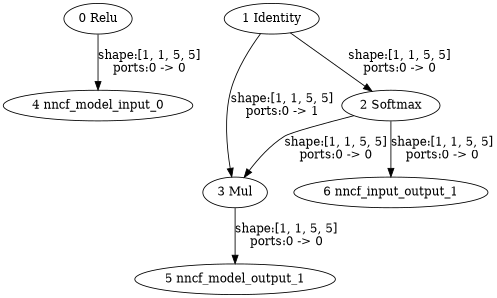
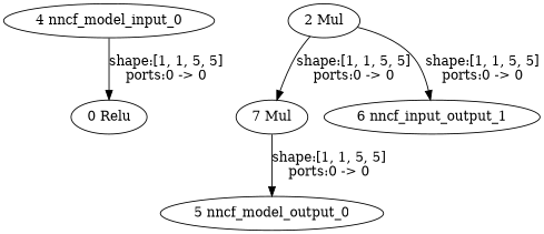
  strict digraph {
    node [type=nncf_model_output]
    edge [style=solid]
    "0 Relu" [type=Relu]
-   "3 Mul" [type=Mul]
-   "5 nncf_model_output_0" [label="5 nncf_model_output_1"]
-   "1 Identity" [type=Identity]
-   "2 Softmax" [type=Softmax]
+   "3 Mul" [type=Mul label="7 Mul"]
+   "5 nncf_model_output_0"
+   "2 Softmax" [type=Softmax label="2 Mul"]
    n6 [label="6 nncf_input_output_1"]
    "4 nncf_model_input_0" [type=nncf_model_input]
    "3 Mul" -> "5 nncf_model_output_0" [label="shape:[1, 1, 5, 5]\nports:0 -> 0"]
-   "1 Identity" -> "3 Mul" [label="shape:[1, 1, 5, 5]\nports:0 -> 1"]
-   "1 Identity" -> "2 Softmax" [label="shape:[1, 1, 5, 5]\nports:0 -> 0"]
    "2 Softmax" -> "3 Mul" [label="shape:[1, 1, 5, 5]\nports:0 -> 0"]
    "2 Softmax" -> n6 [label="shape:[1, 1, 5, 5]\nports:0 -> 0"]
-   "0 Relu" -> "4 nncf_model_input_0" [label="shape:[1, 1, 5, 5]\nports:0 -> 0"]
+   "4 nncf_model_input_0" -> "0 Relu" [label="shape:[1, 1, 5, 5]\nports:0 -> 0"]
  }
